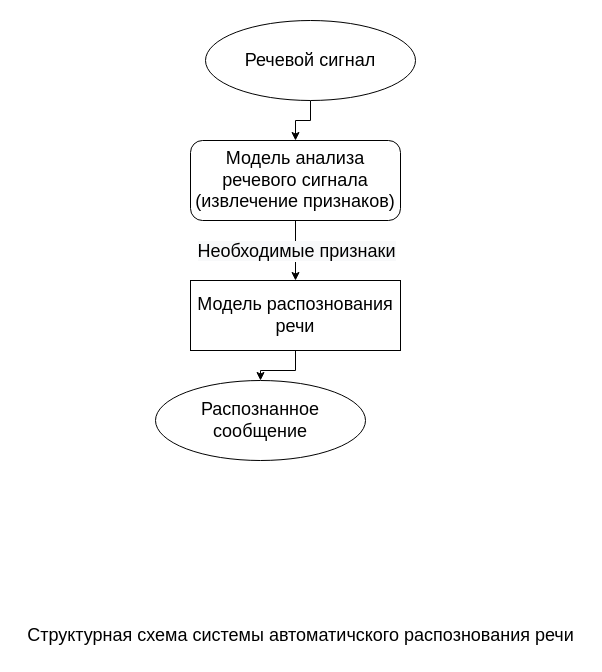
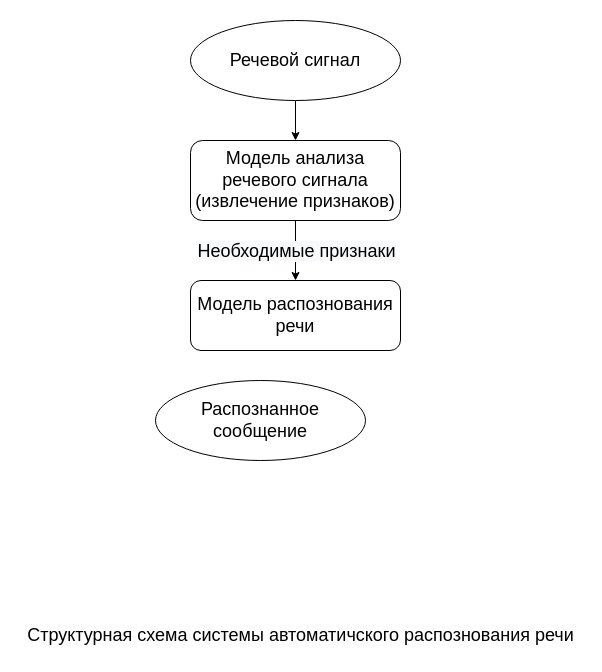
  <mxCell id="0" />
  <mxCell id="1" parent="0" />
  <mxCell id="2" style="edgeStyle=orthogonalEdgeStyle;rounded=0;orthogonalLoop=1;jettySize=auto;html=1;exitX=0.5;exitY=1;exitDx=0;exitDy=0;entryX=0.5;entryY=0;entryDx=0;entryDy=0;fontSize=18;" edge="1" parent="1" source="3" target="6"><mxGeometry relative="1" as="geometry" /></mxCell>
- <mxCell id="3" value="&lt;font style=&quot;font-size: 18px&quot;&gt;Речевой сигнал&lt;/font&gt;" style="ellipse;whiteSpace=wrap;html=1;" vertex="1" parent="1"><mxGeometry x="205" y="20" width="210" height="80" as="geometry" /></mxCell>
+ <mxCell id="3" value="&lt;font style=&quot;font-size: 18px&quot;&gt;Речевой сигнал&lt;/font&gt;" style="ellipse;whiteSpace=wrap;html=1;" vertex="1" parent="1"><mxGeometry x="190" y="20" width="210" height="80" as="geometry" /></mxCell>
  <mxCell id="4" style="edgeStyle=orthogonalEdgeStyle;rounded=0;orthogonalLoop=1;jettySize=auto;html=1;exitX=0.5;exitY=1;exitDx=0;exitDy=0;entryX=0.5;entryY=0;entryDx=0;entryDy=0;fontSize=18;" edge="1" parent="1" source="6" target="8"><mxGeometry relative="1" as="geometry"><Array as="points"><mxPoint x="295" y="190" /><mxPoint x="295" y="190" /></Array></mxGeometry></mxCell>
  <mxCell id="5" value="&lt;span style=&quot;background-color: rgb(248 , 249 , 250)&quot;&gt;Необходимые признаки&lt;/span&gt;" style="edgeLabel;html=1;align=center;verticalAlign=middle;resizable=0;points=[];fontSize=18;" vertex="1" connectable="0" parent="4"><mxGeometry x="-0.3" y="2" relative="1" as="geometry"><mxPoint x="-2" y="48" as="offset" /></mxGeometry></mxCell>
  <mxCell id="6" value="Модель анализа речевого сигнала (извлечение признаков)" style="rounded=1;whiteSpace=wrap;html=1;fontSize=18;" vertex="1" parent="1"><mxGeometry x="190" y="140" width="210" height="80" as="geometry" /></mxCell>
- <mxCell id="7" style="edgeStyle=orthogonalEdgeStyle;rounded=0;orthogonalLoop=1;jettySize=auto;html=1;exitX=0.5;exitY=1;exitDx=0;exitDy=0;entryX=0.5;entryY=0;entryDx=0;entryDy=0;fontSize=18;" edge="1" parent="1" source="8" target="9"><mxGeometry relative="1" as="geometry" /></mxCell>
- <mxCell id="8" value="Модель распознования речи" style="whiteSpace=wrap;html=1;fontSize=18;rounded=0;" vertex="1" parent="1"><mxGeometry x="190" y="280" width="210" height="70" as="geometry" /></mxCell>
+ <mxCell id="8" value="Модель распознования речи" style="rounded=1;whiteSpace=wrap;html=1;fontSize=18;" vertex="1" parent="1"><mxGeometry x="190" y="280" width="210" height="70" as="geometry" /></mxCell>
  <mxCell id="9" value="&lt;font style=&quot;font-size: 18px&quot;&gt;Распознанное сообщение&lt;/font&gt;" style="ellipse;whiteSpace=wrap;html=1;" vertex="1" parent="1"><mxGeometry x="155" y="380" width="210" height="80" as="geometry" /></mxCell>
  <mxCell id="10" value="Структурная схема системы автоматичского распознования речи" style="text;html=1;align=center;verticalAlign=middle;resizable=0;points=[];autosize=1;strokeColor=none;fillColor=none;fontSize=18;" vertex="1" parent="1"><mxGeometry x="20" y="620" width="560" height="30" as="geometry" /></mxCell>
